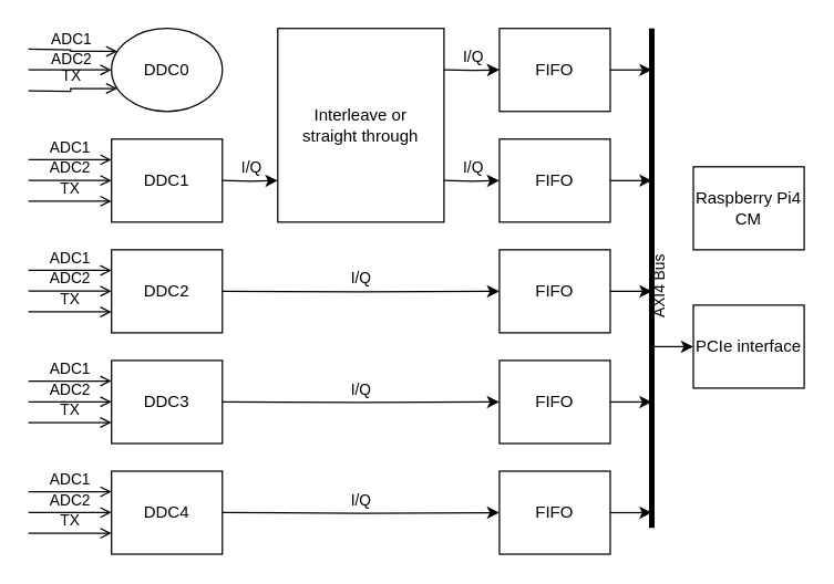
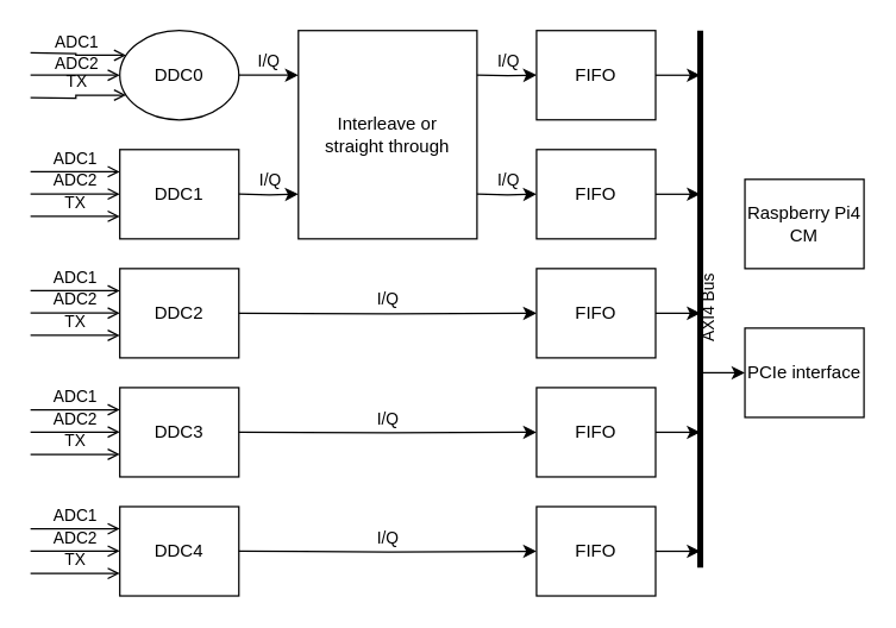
  <mxCell id="0" />
  <mxCell id="1" parent="0" />
  <mxCell id="2" value="ADC1" style="edgeStyle=orthogonalEdgeStyle;rounded=0;orthogonalLoop=1;jettySize=auto;html=1;exitX=0;exitY=0.25;exitDx=0;exitDy=0;endArrow=none;endFill=0;startArrow=open;startFill=0;verticalAlign=bottom;labelBackgroundColor=none;" edge="1" parent="1" source="6"><mxGeometry relative="1" as="geometry"><mxPoint x="20" y="35" as="targetPoint" /></mxGeometry></mxCell>
  <mxCell id="3" value="ADC2" style="edgeStyle=orthogonalEdgeStyle;rounded=0;orthogonalLoop=1;jettySize=auto;html=1;exitX=0;exitY=0.5;exitDx=0;exitDy=0;endArrow=none;endFill=0;startArrow=open;startFill=0;verticalAlign=bottom;labelBackgroundColor=none;" edge="1" parent="1" source="6"><mxGeometry relative="1" as="geometry"><mxPoint x="20" y="50" as="targetPoint" /></mxGeometry></mxCell>
  <mxCell id="4" value="TX" style="edgeStyle=orthogonalEdgeStyle;rounded=0;orthogonalLoop=1;jettySize=auto;html=1;exitX=0;exitY=0.75;exitDx=0;exitDy=0;endArrow=none;endFill=0;startArrow=open;startFill=0;verticalAlign=bottom;labelBackgroundColor=none;" edge="1" parent="1" source="6"><mxGeometry relative="1" as="geometry"><mxPoint x="20" y="65" as="targetPoint" /></mxGeometry></mxCell>
+ <mxCell id="5" value="I/Q" style="edgeStyle=orthogonalEdgeStyle;rounded=0;orthogonalLoop=1;jettySize=auto;html=1;exitX=1;exitY=0.5;exitDx=0;exitDy=0;entryX=0;entryY=0.214;entryDx=0;entryDy=0;entryPerimeter=0;labelBackgroundColor=none;startArrow=none;startFill=0;endArrow=classic;endFill=1;verticalAlign=bottom;" edge="1" parent="1" source="6" target="11"><mxGeometry relative="1" as="geometry" /></mxCell>
  <mxCell id="6" value="DDC0" style="ellipse;whiteSpace=wrap;html=1;" vertex="1" parent="1"><mxGeometry x="80" y="20" width="80" height="60" as="geometry" /></mxCell>
  <mxCell id="7" value="DDC1" style="rounded=0;whiteSpace=wrap;html=1;" vertex="1" parent="1"><mxGeometry x="80" y="100" width="80" height="60" as="geometry" /></mxCell>
  <mxCell id="8" value="DDC2" style="rounded=0;whiteSpace=wrap;html=1;" vertex="1" parent="1"><mxGeometry x="80" y="180" width="80" height="60" as="geometry" /></mxCell>
  <mxCell id="9" value="DDC3" style="rounded=0;whiteSpace=wrap;html=1;" vertex="1" parent="1"><mxGeometry x="80" y="260" width="80" height="60" as="geometry" /></mxCell>
  <mxCell id="10" value="DDC4" style="rounded=0;whiteSpace=wrap;html=1;" vertex="1" parent="1"><mxGeometry x="80" y="340" width="80" height="60" as="geometry" /></mxCell>
  <mxCell id="11" value="Interleave or &lt;br&gt;straight through" style="rounded=0;whiteSpace=wrap;html=1;" vertex="1" parent="1"><mxGeometry x="200" y="20" width="120" height="140" as="geometry" /></mxCell>
  <mxCell id="12" style="edgeStyle=orthogonalEdgeStyle;rounded=0;orthogonalLoop=1;jettySize=auto;html=1;exitX=1;exitY=0.5;exitDx=0;exitDy=0;labelBackgroundColor=none;startArrow=none;startFill=0;endArrow=classic;endFill=1;" edge="1" parent="1" source="13"><mxGeometry relative="1" as="geometry"><mxPoint x="470" y="50" as="targetPoint" /></mxGeometry></mxCell>
  <mxCell id="13" value="FIFO" style="rounded=0;whiteSpace=wrap;html=1;" vertex="1" parent="1"><mxGeometry x="360" y="20" width="80" height="60" as="geometry" /></mxCell>
  <mxCell id="14" value="ADC1" style="edgeStyle=orthogonalEdgeStyle;rounded=0;orthogonalLoop=1;jettySize=auto;html=1;exitX=0;exitY=0.25;exitDx=0;exitDy=0;endArrow=none;endFill=0;startArrow=open;startFill=0;verticalAlign=bottom;labelBackgroundColor=none;" edge="1" parent="1"><mxGeometry relative="1" as="geometry"><mxPoint x="20" y="114.88" as="targetPoint" /><mxPoint x="80" y="114.88" as="sourcePoint" /></mxGeometry></mxCell>
  <mxCell id="15" value="ADC2" style="edgeStyle=orthogonalEdgeStyle;rounded=0;orthogonalLoop=1;jettySize=auto;html=1;exitX=0;exitY=0.5;exitDx=0;exitDy=0;endArrow=none;endFill=0;startArrow=open;startFill=0;verticalAlign=bottom;labelBackgroundColor=none;" edge="1" parent="1"><mxGeometry relative="1" as="geometry"><mxPoint x="20" y="129.88" as="targetPoint" /><mxPoint x="80" y="129.88" as="sourcePoint" /></mxGeometry></mxCell>
  <mxCell id="16" value="TX" style="edgeStyle=orthogonalEdgeStyle;rounded=0;orthogonalLoop=1;jettySize=auto;html=1;exitX=0;exitY=0.75;exitDx=0;exitDy=0;endArrow=none;endFill=0;startArrow=open;startFill=0;verticalAlign=bottom;labelBackgroundColor=none;" edge="1" parent="1"><mxGeometry relative="1" as="geometry"><mxPoint x="20" y="144.88" as="targetPoint" /><mxPoint x="80" y="144.88" as="sourcePoint" /></mxGeometry></mxCell>
  <mxCell id="17" value="ADC1" style="edgeStyle=orthogonalEdgeStyle;rounded=0;orthogonalLoop=1;jettySize=auto;html=1;exitX=0;exitY=0.25;exitDx=0;exitDy=0;endArrow=none;endFill=0;startArrow=open;startFill=0;verticalAlign=bottom;labelBackgroundColor=none;" edge="1" parent="1"><mxGeometry relative="1" as="geometry"><mxPoint x="20" y="194.88" as="targetPoint" /><mxPoint x="80" y="194.88" as="sourcePoint" /></mxGeometry></mxCell>
  <mxCell id="18" value="ADC2" style="edgeStyle=orthogonalEdgeStyle;rounded=0;orthogonalLoop=1;jettySize=auto;html=1;exitX=0;exitY=0.5;exitDx=0;exitDy=0;endArrow=none;endFill=0;startArrow=open;startFill=0;verticalAlign=bottom;labelBackgroundColor=none;" edge="1" parent="1"><mxGeometry relative="1" as="geometry"><mxPoint x="20" y="209.88" as="targetPoint" /><mxPoint x="80" y="209.88" as="sourcePoint" /></mxGeometry></mxCell>
  <mxCell id="19" value="TX" style="edgeStyle=orthogonalEdgeStyle;rounded=0;orthogonalLoop=1;jettySize=auto;html=1;exitX=0;exitY=0.75;exitDx=0;exitDy=0;endArrow=none;endFill=0;startArrow=open;startFill=0;verticalAlign=bottom;labelBackgroundColor=none;" edge="1" parent="1"><mxGeometry relative="1" as="geometry"><mxPoint x="20" y="224.88" as="targetPoint" /><mxPoint x="80" y="224.88" as="sourcePoint" /></mxGeometry></mxCell>
  <mxCell id="20" value="ADC1" style="edgeStyle=orthogonalEdgeStyle;rounded=0;orthogonalLoop=1;jettySize=auto;html=1;exitX=0;exitY=0.25;exitDx=0;exitDy=0;endArrow=none;endFill=0;startArrow=open;startFill=0;verticalAlign=bottom;labelBackgroundColor=none;" edge="1" parent="1"><mxGeometry relative="1" as="geometry"><mxPoint x="20" y="274.88" as="targetPoint" /><mxPoint x="80" y="274.88" as="sourcePoint" /></mxGeometry></mxCell>
  <mxCell id="21" value="ADC2" style="edgeStyle=orthogonalEdgeStyle;rounded=0;orthogonalLoop=1;jettySize=auto;html=1;exitX=0;exitY=0.5;exitDx=0;exitDy=0;endArrow=none;endFill=0;startArrow=open;startFill=0;verticalAlign=bottom;labelBackgroundColor=none;" edge="1" parent="1"><mxGeometry relative="1" as="geometry"><mxPoint x="20" y="289.88" as="targetPoint" /><mxPoint x="80" y="289.88" as="sourcePoint" /></mxGeometry></mxCell>
  <mxCell id="22" value="TX" style="edgeStyle=orthogonalEdgeStyle;rounded=0;orthogonalLoop=1;jettySize=auto;html=1;exitX=0;exitY=0.75;exitDx=0;exitDy=0;endArrow=none;endFill=0;startArrow=open;startFill=0;verticalAlign=bottom;labelBackgroundColor=none;" edge="1" parent="1"><mxGeometry relative="1" as="geometry"><mxPoint x="20" y="304.88" as="targetPoint" /><mxPoint x="80" y="304.88" as="sourcePoint" /></mxGeometry></mxCell>
  <mxCell id="23" value="ADC1" style="edgeStyle=orthogonalEdgeStyle;rounded=0;orthogonalLoop=1;jettySize=auto;html=1;exitX=0;exitY=0.25;exitDx=0;exitDy=0;endArrow=none;endFill=0;startArrow=open;startFill=0;verticalAlign=bottom;labelBackgroundColor=none;" edge="1" parent="1"><mxGeometry relative="1" as="geometry"><mxPoint x="20" y="354.88" as="targetPoint" /><mxPoint x="80" y="354.88" as="sourcePoint" /></mxGeometry></mxCell>
  <mxCell id="24" value="ADC2" style="edgeStyle=orthogonalEdgeStyle;rounded=0;orthogonalLoop=1;jettySize=auto;html=1;exitX=0;exitY=0.5;exitDx=0;exitDy=0;endArrow=none;endFill=0;startArrow=open;startFill=0;verticalAlign=bottom;labelBackgroundColor=none;" edge="1" parent="1"><mxGeometry relative="1" as="geometry"><mxPoint x="20" y="369.88" as="targetPoint" /><mxPoint x="80" y="369.88" as="sourcePoint" /></mxGeometry></mxCell>
  <mxCell id="25" value="TX" style="edgeStyle=orthogonalEdgeStyle;rounded=0;orthogonalLoop=1;jettySize=auto;html=1;exitX=0;exitY=0.75;exitDx=0;exitDy=0;endArrow=none;endFill=0;startArrow=open;startFill=0;verticalAlign=bottom;labelBackgroundColor=none;" edge="1" parent="1"><mxGeometry relative="1" as="geometry"><mxPoint x="20" y="384.88" as="targetPoint" /><mxPoint x="80" y="384.88" as="sourcePoint" /></mxGeometry></mxCell>
  <mxCell id="26" value="I/Q" style="edgeStyle=orthogonalEdgeStyle;rounded=0;orthogonalLoop=1;jettySize=auto;html=1;exitX=1;exitY=0.5;exitDx=0;exitDy=0;entryX=0;entryY=0.214;entryDx=0;entryDy=0;entryPerimeter=0;labelBackgroundColor=none;startArrow=none;startFill=0;endArrow=classic;endFill=1;verticalAlign=bottom;" edge="1" parent="1"><mxGeometry relative="1" as="geometry"><mxPoint x="160" y="129.92" as="sourcePoint" /><mxPoint x="200" y="129.88" as="targetPoint" /></mxGeometry></mxCell>
  <mxCell id="27" value="I/Q" style="edgeStyle=orthogonalEdgeStyle;rounded=0;orthogonalLoop=1;jettySize=auto;html=1;exitX=1;exitY=0.5;exitDx=0;exitDy=0;entryX=0;entryY=0.5;entryDx=0;entryDy=0;labelBackgroundColor=none;startArrow=none;startFill=0;endArrow=classic;endFill=1;verticalAlign=bottom;" edge="1" parent="1" target="35"><mxGeometry relative="1" as="geometry"><mxPoint x="160" y="209.92" as="sourcePoint" /><mxPoint x="200" y="209.88" as="targetPoint" /></mxGeometry></mxCell>
  <mxCell id="28" value="I/Q" style="edgeStyle=orthogonalEdgeStyle;rounded=0;orthogonalLoop=1;jettySize=auto;html=1;exitX=1;exitY=0.5;exitDx=0;exitDy=0;entryX=0;entryY=0.5;entryDx=0;entryDy=0;labelBackgroundColor=none;startArrow=none;startFill=0;endArrow=classic;endFill=1;verticalAlign=bottom;" edge="1" parent="1" target="37"><mxGeometry relative="1" as="geometry"><mxPoint x="160" y="289.92" as="sourcePoint" /><mxPoint x="200" y="289.88" as="targetPoint" /></mxGeometry></mxCell>
  <mxCell id="29" value="I/Q" style="edgeStyle=orthogonalEdgeStyle;rounded=0;orthogonalLoop=1;jettySize=auto;html=1;exitX=1;exitY=0.5;exitDx=0;exitDy=0;entryX=0;entryY=0.5;entryDx=0;entryDy=0;labelBackgroundColor=none;startArrow=none;startFill=0;endArrow=classic;endFill=1;verticalAlign=bottom;" edge="1" parent="1" target="39"><mxGeometry relative="1" as="geometry"><mxPoint x="160" y="369.92" as="sourcePoint" /><mxPoint x="200" y="369.88" as="targetPoint" /></mxGeometry></mxCell>
  <mxCell id="30" value="I/Q" style="edgeStyle=orthogonalEdgeStyle;rounded=0;orthogonalLoop=1;jettySize=auto;html=1;exitX=1;exitY=0.5;exitDx=0;exitDy=0;entryX=0;entryY=0.214;entryDx=0;entryDy=0;entryPerimeter=0;labelBackgroundColor=none;startArrow=none;startFill=0;endArrow=classic;endFill=1;verticalAlign=bottom;" edge="1" parent="1"><mxGeometry relative="1" as="geometry"><mxPoint x="320" y="49.92" as="sourcePoint" /><mxPoint x="360" y="49.88" as="targetPoint" /></mxGeometry></mxCell>
  <mxCell id="31" style="edgeStyle=orthogonalEdgeStyle;rounded=0;orthogonalLoop=1;jettySize=auto;html=1;exitX=1;exitY=0.5;exitDx=0;exitDy=0;labelBackgroundColor=none;startArrow=none;startFill=0;endArrow=classic;endFill=1;" edge="1" parent="1" source="32"><mxGeometry relative="1" as="geometry"><mxPoint x="470" y="130" as="targetPoint" /></mxGeometry></mxCell>
  <mxCell id="32" value="FIFO" style="rounded=0;whiteSpace=wrap;html=1;" vertex="1" parent="1"><mxGeometry x="360" y="100" width="80" height="60" as="geometry" /></mxCell>
  <mxCell id="33" value="I/Q" style="edgeStyle=orthogonalEdgeStyle;rounded=0;orthogonalLoop=1;jettySize=auto;html=1;exitX=1;exitY=0.5;exitDx=0;exitDy=0;entryX=0;entryY=0.214;entryDx=0;entryDy=0;entryPerimeter=0;labelBackgroundColor=none;startArrow=none;startFill=0;endArrow=classic;endFill=1;verticalAlign=bottom;" edge="1" parent="1"><mxGeometry relative="1" as="geometry"><mxPoint x="320" y="129.92" as="sourcePoint" /><mxPoint x="360" y="129.88" as="targetPoint" /></mxGeometry></mxCell>
  <mxCell id="34" style="edgeStyle=orthogonalEdgeStyle;rounded=0;orthogonalLoop=1;jettySize=auto;html=1;exitX=1;exitY=0.5;exitDx=0;exitDy=0;labelBackgroundColor=none;startArrow=none;startFill=0;endArrow=classic;endFill=1;" edge="1" parent="1" source="35"><mxGeometry relative="1" as="geometry"><mxPoint x="470" y="210" as="targetPoint" /></mxGeometry></mxCell>
  <mxCell id="35" value="FIFO" style="rounded=0;whiteSpace=wrap;html=1;" vertex="1" parent="1"><mxGeometry x="360" y="180" width="80" height="60" as="geometry" /></mxCell>
  <mxCell id="36" style="edgeStyle=orthogonalEdgeStyle;rounded=0;orthogonalLoop=1;jettySize=auto;html=1;exitX=1;exitY=0.5;exitDx=0;exitDy=0;labelBackgroundColor=none;startArrow=none;startFill=0;endArrow=classic;endFill=1;" edge="1" parent="1" source="37"><mxGeometry relative="1" as="geometry"><mxPoint x="470" y="290" as="targetPoint" /></mxGeometry></mxCell>
  <mxCell id="37" value="FIFO" style="rounded=0;whiteSpace=wrap;html=1;" vertex="1" parent="1"><mxGeometry x="360" y="260" width="80" height="60" as="geometry" /></mxCell>
  <mxCell id="38" style="edgeStyle=orthogonalEdgeStyle;rounded=0;orthogonalLoop=1;jettySize=auto;html=1;exitX=1;exitY=0.5;exitDx=0;exitDy=0;labelBackgroundColor=none;startArrow=none;startFill=0;endArrow=classic;endFill=1;" edge="1" parent="1" source="39"><mxGeometry relative="1" as="geometry"><mxPoint x="470" y="370" as="targetPoint" /></mxGeometry></mxCell>
  <mxCell id="39" value="FIFO" style="rounded=0;whiteSpace=wrap;html=1;" vertex="1" parent="1"><mxGeometry x="360" y="340" width="80" height="60" as="geometry" /></mxCell>
  <mxCell id="40" style="edgeStyle=orthogonalEdgeStyle;rounded=0;orthogonalLoop=1;jettySize=auto;html=1;exitX=0;exitY=0.5;exitDx=0;exitDy=0;labelBackgroundColor=none;startArrow=classic;startFill=1;endArrow=none;endFill=0;" edge="1" parent="1" source="41"><mxGeometry relative="1" as="geometry"><mxPoint x="470" y="250" as="targetPoint" /></mxGeometry></mxCell>
  <mxCell id="41" value="PCIe interface" style="rounded=0;whiteSpace=wrap;html=1;" vertex="1" parent="1"><mxGeometry x="500" y="220" width="80" height="60" as="geometry" /></mxCell>
  <mxCell id="42" value="Raspberry Pi4 CM" style="rounded=0;whiteSpace=wrap;html=1;" vertex="1" parent="1"><mxGeometry x="500" y="120" width="80" height="60" as="geometry" /></mxCell>
  <mxCell id="43" value="AXI4 Bus" style="endArrow=none;html=1;labelBackgroundColor=none;strokeWidth=4;textDirection=ltr;verticalAlign=top;horizontal=0;" edge="1" parent="1"><mxGeometry width="50" height="50" relative="1" as="geometry"><mxPoint x="470" y="381" as="sourcePoint" /><mxPoint x="470" y="20" as="targetPoint" /></mxGeometry></mxCell>
